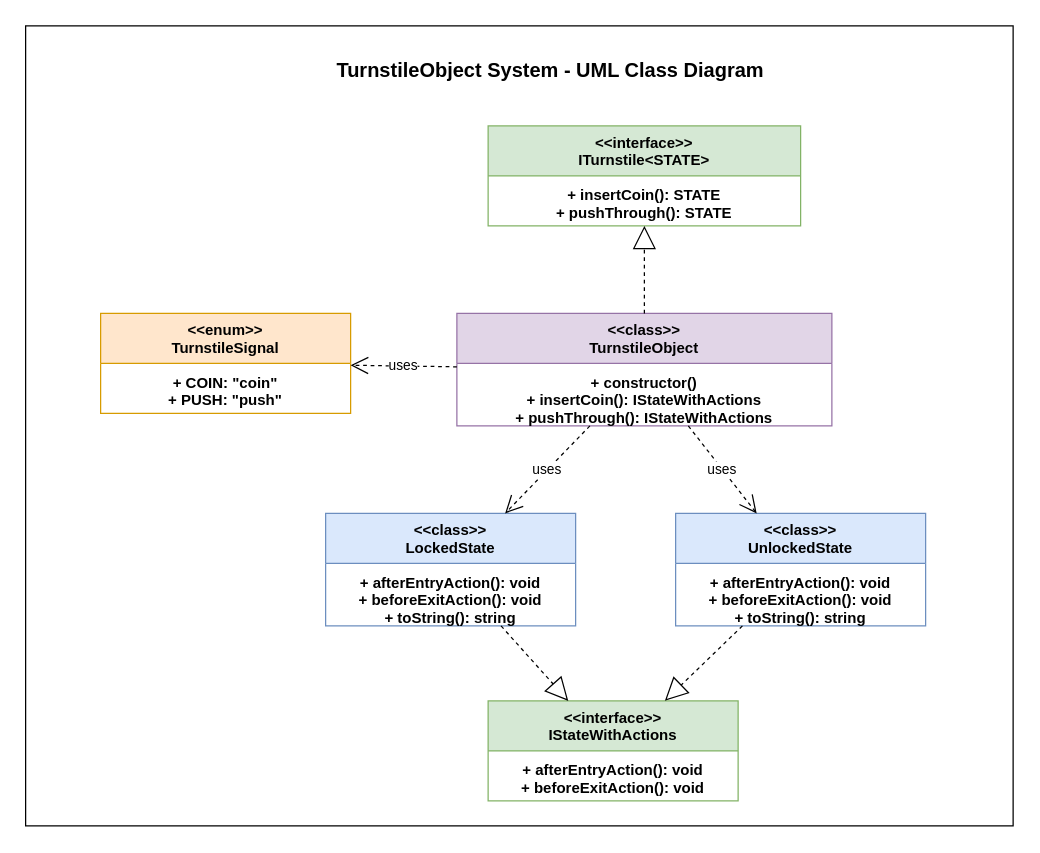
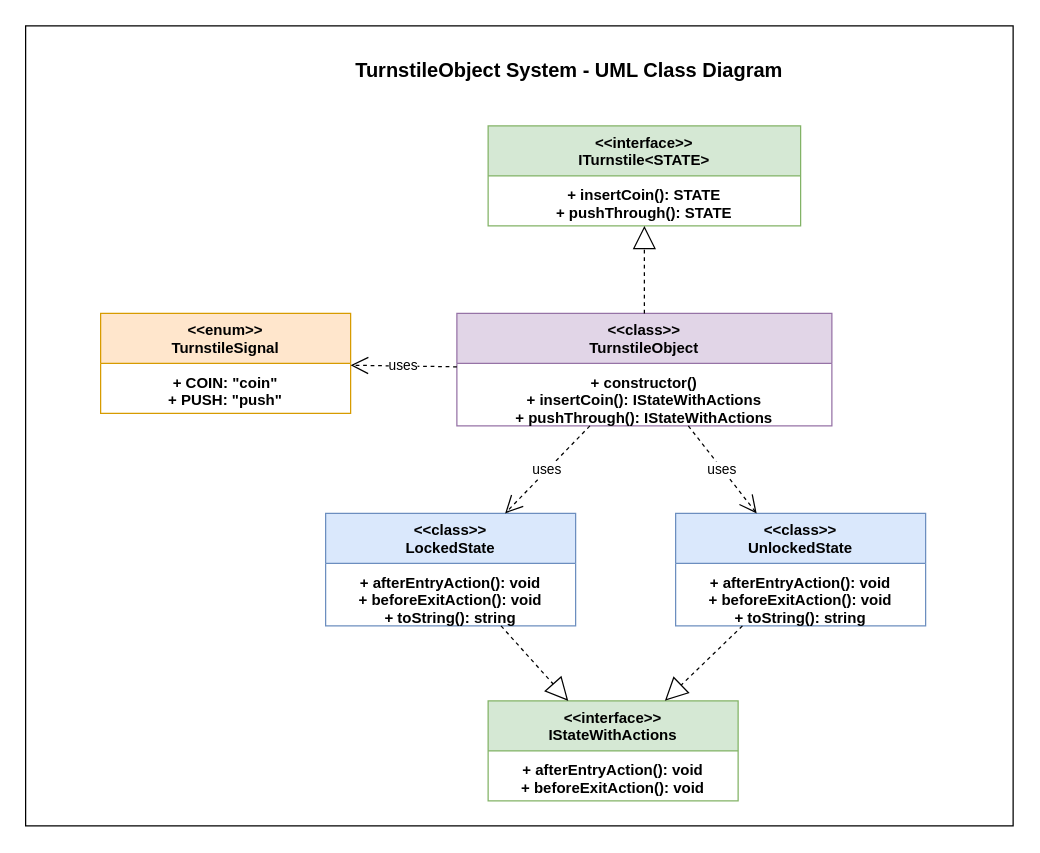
  <mxCell id="0" />
  <mxCell id="1" parent="0" />
  <mxCell id="2" value="" style="rounded=0;whiteSpace=wrap;html=1;" vertex="1" parent="1"><mxGeometry y="20" width="790" height="640" as="geometry" x="20" /></mxCell>
  <mxCell id="3" value="&lt;&lt;class&gt;&gt;&#10;TurnstileObject&#10;&#10;+ constructor()&#10;+ insertCoin(): IStateWithActions&#10;+ pushThrough(): IStateWithActions" style="swimlane;fontStyle=1;align=center;verticalAlign=top;childLayout=stackLayout;horizontal=1;startSize=40;horizontalStack=0;resizeParent=1;resizeParentMax=0;resizeLast=0;collapsible=1;marginBottom=0;fillColor=#e1d5e7;strokeColor=#9673a6;" parent="1" vertex="1"><mxGeometry x="365" y="250" width="300" height="90" as="geometry" /></mxCell>
  <mxCell id="4" value="&lt;&lt;interface&gt;&gt;&#10;ITurnstile&lt;STATE&gt;&#10;&#10;+ insertCoin(): STATE&#10;+ pushThrough(): STATE" style="swimlane;fontStyle=1;align=center;verticalAlign=top;childLayout=stackLayout;horizontal=1;startSize=40;horizontalStack=0;resizeParent=1;resizeParentMax=0;resizeLast=0;collapsible=1;marginBottom=0;fillColor=#d5e8d4;strokeColor=#82b366;" parent="1" vertex="1"><mxGeometry x="390" y="100" width="250" height="80" as="geometry" /></mxCell>
  <mxCell id="5" value="&lt;&lt;class&gt;&gt;&#10;LockedState&#10;&#10;+ afterEntryAction(): void&#10;+ beforeExitAction(): void&#10;+ toString(): string" style="swimlane;fontStyle=1;align=center;verticalAlign=top;childLayout=stackLayout;horizontal=1;startSize=40;horizontalStack=0;resizeParent=1;resizeParentMax=0;resizeLast=0;collapsible=1;marginBottom=0;fillColor=#dae8fc;strokeColor=#6c8ebf;" parent="1" vertex="1"><mxGeometry x="260" y="410" width="200" height="90" as="geometry" /></mxCell>
  <mxCell id="6" value="&lt;&lt;class&gt;&gt;&#10;UnlockedState&#10;&#10;+ afterEntryAction(): void&#10;+ beforeExitAction(): void&#10;+ toString(): string" style="swimlane;fontStyle=1;align=center;verticalAlign=top;childLayout=stackLayout;horizontal=1;startSize=40;horizontalStack=0;resizeParent=1;resizeParentMax=0;resizeLast=0;collapsible=1;marginBottom=0;fillColor=#dae8fc;strokeColor=#6c8ebf;" parent="1" vertex="1"><mxGeometry x="540" y="410" width="200" height="90" as="geometry" /></mxCell>
  <mxCell id="7" value="&lt;&lt;interface&gt;&gt;&#10;IStateWithActions&#10;&#10;+ afterEntryAction(): void&#10;+ beforeExitAction(): void" style="swimlane;fontStyle=1;align=center;verticalAlign=top;childLayout=stackLayout;horizontal=1;startSize=40;horizontalStack=0;resizeParent=1;resizeParentMax=0;resizeLast=0;collapsible=1;marginBottom=0;fillColor=#d5e8d4;strokeColor=#82b366;" parent="1" vertex="1"><mxGeometry x="390" y="560" width="200" height="80" as="geometry" /></mxCell>
  <mxCell id="8" value="&lt;&lt;enum&gt;&gt;&#10;TurnstileSignal&#10;&#10;+ COIN: &quot;coin&quot;&#10;+ PUSH: &quot;push&quot;" style="swimlane;fontStyle=1;align=center;verticalAlign=top;childLayout=stackLayout;horizontal=1;startSize=40;horizontalStack=0;resizeParent=1;resizeParentMax=0;resizeLast=0;collapsible=1;marginBottom=0;fillColor=#ffe6cc;strokeColor=#d79b00;" parent="1" vertex="1"><mxGeometry x="80" y="250" width="200" height="80" as="geometry" /></mxCell>
  <mxCell id="9" value="" style="endArrow=block;endSize=16;endFill=0;html=1;dashed=1;" parent="1" source="3" target="4" edge="1"><mxGeometry width="160" relative="1" as="geometry"><mxPoint x="700" y="520" as="sourcePoint" /><mxPoint x="830" y="520" as="targetPoint" /></mxGeometry></mxCell>
  <mxCell id="10" value="" style="endArrow=block;endSize=16;endFill=0;html=1;dashed=1;" parent="1" source="5" target="7" edge="1"><mxGeometry width="160" relative="1" as="geometry"><mxPoint x="40" y="670" as="sourcePoint" /><mxPoint x="70" y="720" as="targetPoint" /></mxGeometry></mxCell>
  <mxCell id="11" value="" style="endArrow=block;endSize=16;endFill=0;html=1;dashed=1;" parent="1" source="6" target="7" edge="1"><mxGeometry width="160" relative="1" as="geometry"><mxPoint x="210" y="670" as="sourcePoint" /><mxPoint x="110" y="720" as="targetPoint" /></mxGeometry></mxCell>
  <mxCell id="12" value="uses" style="endArrow=open;endSize=12;dashed=1;html=1;" parent="1" source="3" target="8" edge="1"><mxGeometry width="160" relative="1" as="geometry"><mxPoint x="380" y="500" as="sourcePoint" /><mxPoint x="150" y="430" as="targetPoint" /></mxGeometry></mxCell>
  <mxCell id="13" value="uses" style="endArrow=open;endSize=12;dashed=1;html=1;" parent="1" source="3" target="5" edge="1"><mxGeometry width="160" relative="1" as="geometry"><mxPoint x="380" y="540" as="sourcePoint" /><mxPoint x="150" y="600" as="targetPoint" /></mxGeometry></mxCell>
  <mxCell id="14" value="uses" style="endArrow=open;endSize=12;dashed=1;html=1;" parent="1" source="3" target="6" edge="1"><mxGeometry width="160" relative="1" as="geometry"><mxPoint x="410" y="560" as="sourcePoint" /><mxPoint x="270" y="580" as="targetPoint" /></mxGeometry></mxCell>
- <mxCell id="15" value="TurnstileObject System - UML Class Diagram" style="text;strokeColor=none;align=center;fillColor=none;html=1;verticalAlign=middle;whiteSpace=wrap;rounded=0;fontSize=16;fontStyle=1;" parent="1" vertex="1"><mxGeometry x="240" y="40" width="400" height="30" as="geometry" /></mxCell>
+ <mxCell id="15" value="TurnstileObject System - UML Class Diagram" style="text;strokeColor=none;align=center;fillColor=none;html=1;verticalAlign=middle;whiteSpace=wrap;rounded=0;fontSize=16;fontStyle=1;" parent="1" vertex="1"><mxGeometry x="255" y="40" width="400" height="30" as="geometry" /></mxCell>
